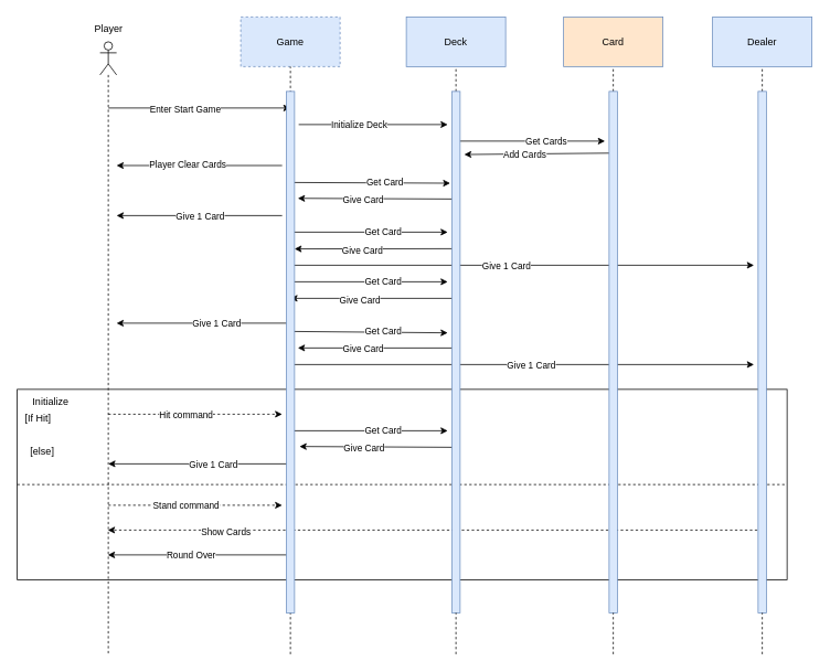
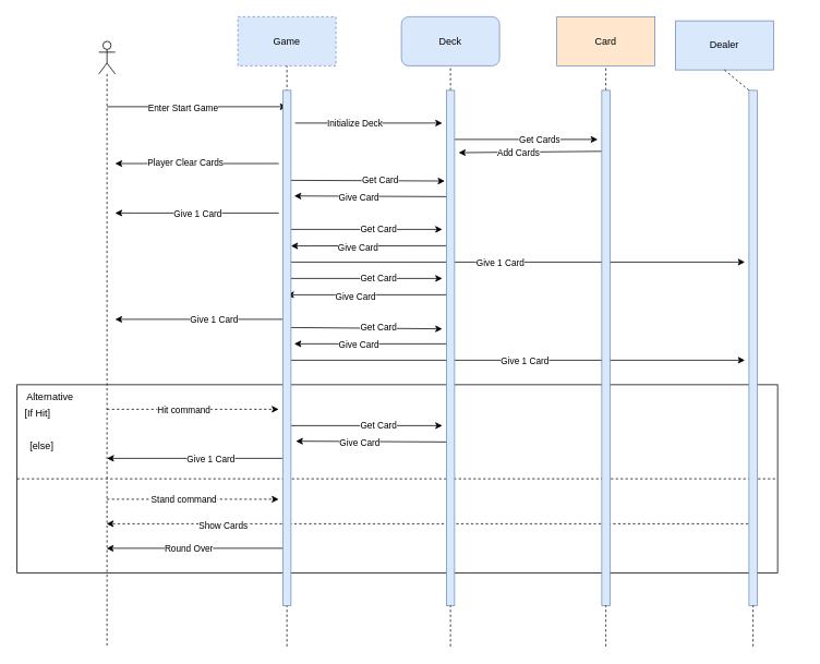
  <mxCell id="0" />
  <mxCell id="1" parent="0" />
  <mxCell id="2" value="" style="group" vertex="1" connectable="0" parent="1"><mxGeometry x="20" y="470" width="930" height="230" as="geometry" /></mxCell>
  <mxCell id="3" value="" style="rounded=0;whiteSpace=wrap;html=1;" vertex="1" parent="2"><mxGeometry width="930" height="230" as="geometry" /></mxCell>
- <mxCell id="4" value="Initialize" style="text;html=1;align=center;verticalAlign=middle;resizable=0;points=[];autosize=1;strokeColor=none;fillColor=none;" vertex="1" parent="2"><mxGeometry width="80" height="30" as="geometry" /></mxCell>
+ <mxCell id="4" value="Alternative" style="text;html=1;align=center;verticalAlign=middle;resizable=0;points=[];autosize=1;strokeColor=none;fillColor=none;" vertex="1" parent="2"><mxGeometry width="80" height="30" as="geometry" /></mxCell>
  <mxCell id="5" value="[If Hit]" style="text;html=1;align=center;verticalAlign=middle;resizable=0;points=[];autosize=1;strokeColor=none;fillColor=none;" vertex="1" parent="2"><mxGeometry y="20" width="50" height="30" as="geometry" /></mxCell>
  <mxCell id="6" value="[else]" style="text;html=1;align=center;verticalAlign=middle;resizable=0;points=[];autosize=1;strokeColor=none;fillColor=none;" vertex="1" parent="2"><mxGeometry x="5" y="60" width="50" height="30" as="geometry" /></mxCell>
  <mxCell id="7" value="" style="endArrow=none;dashed=1;html=1;rounded=0;entryX=1;entryY=0.5;entryDx=0;entryDy=0;exitX=0;exitY=0.5;exitDx=0;exitDy=0;" edge="1" parent="2" source="3" target="3"><mxGeometry width="50" height="50" relative="1" as="geometry"><mxPoint x="-80" y="410" as="sourcePoint" /><mxPoint x="490" y="350" as="targetPoint" /></mxGeometry></mxCell>
  <mxCell id="8" value="" style="html=1;labelBackgroundColor=#ffffff;startArrow=none;startFill=0;startSize=6;endArrow=classic;endFill=1;endSize=6;jettySize=auto;orthogonalLoop=1;strokeWidth=1;dashed=1;fontSize=14;rounded=0;" edge="1" parent="2"><mxGeometry width="60" height="60" relative="1" as="geometry"><mxPoint x="110" y="30" as="sourcePoint" /><mxPoint x="320" y="30" as="targetPoint" /></mxGeometry></mxCell>
  <mxCell id="9" value="Hit command" style="edgeLabel;html=1;align=center;verticalAlign=middle;resizable=0;points=[];" vertex="1" connectable="0" parent="8"><mxGeometry x="0.4" y="-1" relative="1" as="geometry"><mxPoint x="-54" y="-1" as="offset" /></mxGeometry></mxCell>
  <mxCell id="10" value="" style="endArrow=classic;html=1;rounded=0;" edge="1" parent="2"><mxGeometry width="50" height="50" relative="1" as="geometry"><mxPoint x="330" y="50" as="sourcePoint" /><mxPoint x="520" y="50" as="targetPoint" /></mxGeometry></mxCell>
  <mxCell id="11" value="Get Card" style="edgeLabel;html=1;align=center;verticalAlign=middle;resizable=0;points=[];" vertex="1" connectable="0" parent="10"><mxGeometry x="0.17" y="1" relative="1" as="geometry"><mxPoint as="offset" /></mxGeometry></mxCell>
  <mxCell id="12" value="" style="endArrow=classic;html=1;rounded=0;entryX=1.6;entryY=0.681;entryDx=0;entryDy=0;entryPerimeter=0;" edge="1" parent="2" target="66"><mxGeometry width="50" height="50" relative="1" as="geometry"><mxPoint x="530" y="70" as="sourcePoint" /><mxPoint x="330" y="70" as="targetPoint" /></mxGeometry></mxCell>
  <mxCell id="13" value="Give Card" style="edgeLabel;html=1;align=center;verticalAlign=middle;resizable=0;points=[];" vertex="1" connectable="0" parent="12"><mxGeometry x="0.17" y="1" relative="1" as="geometry"><mxPoint as="offset" /></mxGeometry></mxCell>
  <mxCell id="14" value="" style="endArrow=classic;html=1;rounded=0;" edge="1" parent="2"><mxGeometry width="50" height="50" relative="1" as="geometry"><mxPoint x="330" y="90" as="sourcePoint" /><mxPoint x="110" y="90" as="targetPoint" /></mxGeometry></mxCell>
  <mxCell id="15" value="Give 1 Card" style="edgeLabel;html=1;align=center;verticalAlign=middle;resizable=0;points=[];" vertex="1" connectable="0" parent="14"><mxGeometry x="-0.235" relative="1" as="geometry"><mxPoint x="-10" as="offset" /></mxGeometry></mxCell>
  <mxCell id="16" value="" style="html=1;labelBackgroundColor=#ffffff;startArrow=none;startFill=0;startSize=6;endArrow=classic;endFill=1;endSize=6;jettySize=auto;orthogonalLoop=1;strokeWidth=1;dashed=1;fontSize=14;rounded=0;" edge="1" parent="2"><mxGeometry width="60" height="60" relative="1" as="geometry"><mxPoint x="110" y="140" as="sourcePoint" /><mxPoint x="320" y="140" as="targetPoint" /></mxGeometry></mxCell>
  <mxCell id="17" value="Stand command" style="edgeLabel;html=1;align=center;verticalAlign=middle;resizable=0;points=[];" vertex="1" connectable="0" parent="16"><mxGeometry x="0.4" y="-1" relative="1" as="geometry"><mxPoint x="-54" y="-1" as="offset" /></mxGeometry></mxCell>
  <mxCell id="18" value="" style="endArrow=classic;html=1;rounded=0;" edge="1" parent="2" target="20"><mxGeometry width="50" height="50" relative="1" as="geometry"><mxPoint x="330" y="200" as="sourcePoint" /><mxPoint x="250" y="200" as="targetPoint" /></mxGeometry></mxCell>
  <mxCell id="19" value="Round Over" style="edgeLabel;html=1;align=center;verticalAlign=middle;resizable=0;points=[];" vertex="1" connectable="0" parent="18"><mxGeometry x="0.098" y="-1" relative="1" as="geometry"><mxPoint as="offset" /></mxGeometry></mxCell>
  <mxCell id="20" value="" style="shape=umlLifeline;participant=umlActor;perimeter=lifelinePerimeter;whiteSpace=wrap;html=1;container=1;collapsible=0;recursiveResize=0;verticalAlign=top;spacingTop=36;outlineConnect=0;" parent="1" vertex="1"><mxGeometry x="120" y="50" width="20" height="740" as="geometry" /></mxCell>
- <mxCell id="21" value="Player" style="text;html=1;align=center;verticalAlign=middle;resizable=0;points=[];autosize=1;strokeColor=none;fillColor=none;" parent="1" vertex="1"><mxGeometry x="100" y="20" width="60" height="30" as="geometry" /></mxCell>
  <mxCell id="22" value="Game" style="rounded=0;whiteSpace=wrap;html=1;fillColor=#dae8fc;strokeColor=#6c8ebf;dashed=1;" vertex="1" parent="1"><mxGeometry x="290" y="20" width="120" height="60" as="geometry" /></mxCell>
- <mxCell id="23" value="Dealer" style="whiteSpace=wrap;html=1;rounded=0;fillColor=#dae8fc;strokeColor=#6c8ebf;" vertex="1" parent="1"><mxGeometry x="860" y="20" width="120" height="60" as="geometry" /></mxCell>
+ <mxCell id="23" value="Dealer" style="whiteSpace=wrap;html=1;rounded=0;fillColor=#dae8fc;strokeColor=#6c8ebf;" vertex="1" parent="1"><mxGeometry x="825" y="25" width="120" height="60" as="geometry" /></mxCell>
  <mxCell id="24" value="" style="endArrow=none;dashed=1;html=1;rounded=0;entryX=0.5;entryY=1;entryDx=0;entryDy=0;" edge="1" parent="1" target="22"><mxGeometry width="50" height="50" relative="1" as="geometry"><mxPoint x="350" y="790" as="sourcePoint" /><mxPoint x="490" y="290" as="targetPoint" /><Array as="points"><mxPoint x="350" y="180" /></Array></mxGeometry></mxCell>
  <mxCell id="25" value="" style="endArrow=none;dashed=1;html=1;rounded=0;entryX=0.5;entryY=1;entryDx=0;entryDy=0;startArrow=none;" edge="1" parent="1" source="71" target="23"><mxGeometry width="50" height="50" relative="1" as="geometry"><mxPoint x="920" y="790" as="sourcePoint" /><mxPoint x="550" y="100" as="targetPoint" /></mxGeometry></mxCell>
  <mxCell id="26" value="" style="endArrow=classic;html=1;rounded=0;" edge="1" parent="1"><mxGeometry width="50" height="50" relative="1" as="geometry"><mxPoint x="130" y="130" as="sourcePoint" /><mxPoint x="350" y="130" as="targetPoint" /></mxGeometry></mxCell>
  <mxCell id="27" value="Enter Start Game" style="edgeLabel;html=1;align=center;verticalAlign=middle;resizable=0;points=[];" vertex="1" connectable="0" parent="26"><mxGeometry x="-0.164" y="-1" relative="1" as="geometry"><mxPoint as="offset" /></mxGeometry></mxCell>
  <mxCell id="28" value="" style="endArrow=classic;html=1;rounded=0;" edge="1" parent="1"><mxGeometry width="50" height="50" relative="1" as="geometry"><mxPoint x="360" y="150" as="sourcePoint" /><mxPoint x="540" y="150" as="targetPoint" /></mxGeometry></mxCell>
  <mxCell id="29" value="Initialize Deck" style="edgeLabel;html=1;align=center;verticalAlign=middle;resizable=0;points=[];" vertex="1" connectable="0" parent="28"><mxGeometry x="-0.2" relative="1" as="geometry"><mxPoint as="offset" /></mxGeometry></mxCell>
  <mxCell id="30" value="" style="endArrow=classic;html=1;rounded=0;" edge="1" parent="1"><mxGeometry width="50" height="50" relative="1" as="geometry"><mxPoint x="340" y="199.5" as="sourcePoint" /><mxPoint x="140" y="199.5" as="targetPoint" /></mxGeometry></mxCell>
  <mxCell id="31" value="Player Clear Cards" style="edgeLabel;html=1;align=center;verticalAlign=middle;resizable=0;points=[];" vertex="1" connectable="0" parent="30"><mxGeometry x="0.152" y="-1" relative="1" as="geometry"><mxPoint as="offset" /></mxGeometry></mxCell>
  <mxCell id="32" value="" style="endArrow=classic;html=1;rounded=0;" edge="1" parent="1"><mxGeometry width="50" height="50" relative="1" as="geometry"><mxPoint x="340" y="260" as="sourcePoint" /><mxPoint x="140" y="260" as="targetPoint" /></mxGeometry></mxCell>
  <mxCell id="33" value="Give 1 Card" style="edgeLabel;html=1;align=center;verticalAlign=middle;resizable=0;points=[];" vertex="1" connectable="0" parent="32"><mxGeometry x="-0.235" relative="1" as="geometry"><mxPoint x="-23" as="offset" /></mxGeometry></mxCell>
  <mxCell id="34" value="" style="endArrow=classic;html=1;rounded=0;" edge="1" parent="1"><mxGeometry width="50" height="50" relative="1" as="geometry"><mxPoint x="350" y="320" as="sourcePoint" /><mxPoint x="910" y="320" as="targetPoint" /></mxGeometry></mxCell>
  <mxCell id="35" value="Give 1 Card" style="edgeLabel;html=1;align=center;verticalAlign=middle;resizable=0;points=[];" vertex="1" connectable="0" parent="34"><mxGeometry x="-0.235" relative="1" as="geometry"><mxPoint x="46" as="offset" /></mxGeometry></mxCell>
  <mxCell id="36" value="" style="endArrow=classic;html=1;rounded=0;" edge="1" parent="1"><mxGeometry width="50" height="50" relative="1" as="geometry"><mxPoint x="350" y="390" as="sourcePoint" /><mxPoint x="140" y="390" as="targetPoint" /></mxGeometry></mxCell>
  <mxCell id="37" value="Give 1 Card" style="edgeLabel;html=1;align=center;verticalAlign=middle;resizable=0;points=[];" vertex="1" connectable="0" parent="36"><mxGeometry x="-0.235" relative="1" as="geometry"><mxPoint x="-10" as="offset" /></mxGeometry></mxCell>
  <mxCell id="38" value="" style="endArrow=classic;html=1;rounded=0;" edge="1" parent="1"><mxGeometry width="50" height="50" relative="1" as="geometry"><mxPoint x="350" y="440" as="sourcePoint" /><mxPoint x="910" y="440" as="targetPoint" /></mxGeometry></mxCell>
  <mxCell id="39" value="Give 1 Card" style="edgeLabel;html=1;align=center;verticalAlign=middle;resizable=0;points=[];" vertex="1" connectable="0" parent="38"><mxGeometry x="-0.235" relative="1" as="geometry"><mxPoint x="76" as="offset" /></mxGeometry></mxCell>
- <mxCell id="40" value="Deck" style="whiteSpace=wrap;html=1;rounded=0;fillColor=#dae8fc;strokeColor=#6c8ebf;" vertex="1" parent="1"><mxGeometry x="490" y="20" width="120" height="60" as="geometry" /></mxCell>
+ <mxCell id="40" value="Deck" style="whiteSpace=wrap;html=1;fillColor=#dae8fc;strokeColor=#6c8ebf;rounded=1;" vertex="1" parent="1"><mxGeometry x="490" y="20" width="120" height="60" as="geometry" /></mxCell>
  <mxCell id="41" value="" style="endArrow=none;dashed=1;html=1;rounded=0;entryX=0.5;entryY=1;entryDx=0;entryDy=0;startArrow=none;" edge="1" parent="1" source="67" target="40"><mxGeometry width="50" height="50" relative="1" as="geometry"><mxPoint x="550" y="790" as="sourcePoint" /><mxPoint x="550" y="110" as="targetPoint" /></mxGeometry></mxCell>
  <mxCell id="42" value="" style="endArrow=classic;html=1;rounded=0;" edge="1" parent="1"><mxGeometry width="50" height="50" relative="1" as="geometry"><mxPoint x="550" y="170" as="sourcePoint" /><mxPoint x="730" y="170" as="targetPoint" /></mxGeometry></mxCell>
  <mxCell id="43" value="Get Cards" style="edgeLabel;html=1;align=center;verticalAlign=middle;resizable=0;points=[];" vertex="1" connectable="0" parent="42"><mxGeometry x="0.2" y="1" relative="1" as="geometry"><mxPoint as="offset" /></mxGeometry></mxCell>
  <mxCell id="44" value="Card" style="whiteSpace=wrap;html=1;rounded=0;fillColor=#ffe6cc;strokeColor=#6c8ebf;" vertex="1" parent="1"><mxGeometry x="680" y="20" width="120" height="60" as="geometry" /></mxCell>
  <mxCell id="45" value="" style="endArrow=none;dashed=1;html=1;rounded=0;entryX=0.5;entryY=1;entryDx=0;entryDy=0;startArrow=none;" edge="1" parent="1" target="44" source="69"><mxGeometry width="50" height="50" relative="1" as="geometry"><mxPoint x="740" y="790" as="sourcePoint" /><mxPoint x="740" y="110" as="targetPoint" /></mxGeometry></mxCell>
  <mxCell id="46" value="" style="endArrow=classic;html=1;rounded=0;entryX=1.5;entryY=0.121;entryDx=0;entryDy=0;entryPerimeter=0;" edge="1" parent="1" target="67"><mxGeometry width="50" height="50" relative="1" as="geometry"><mxPoint x="740" y="184.5" as="sourcePoint" /><mxPoint x="550" y="185" as="targetPoint" /></mxGeometry></mxCell>
  <mxCell id="47" value="Add Cards" style="edgeLabel;html=1;align=center;verticalAlign=middle;resizable=0;points=[];" vertex="1" connectable="0" parent="46"><mxGeometry x="0.2" y="1" relative="1" as="geometry"><mxPoint as="offset" /></mxGeometry></mxCell>
  <mxCell id="48" value="" style="endArrow=classic;html=1;rounded=0;entryX=-0.2;entryY=0.176;entryDx=0;entryDy=0;entryPerimeter=0;" edge="1" parent="1" target="67"><mxGeometry width="50" height="50" relative="1" as="geometry"><mxPoint x="350" y="220" as="sourcePoint" /><mxPoint x="550" y="220" as="targetPoint" /></mxGeometry></mxCell>
  <mxCell id="49" value="Get Card" style="edgeLabel;html=1;align=center;verticalAlign=middle;resizable=0;points=[];" vertex="1" connectable="0" parent="48"><mxGeometry x="0.17" y="1" relative="1" as="geometry"><mxPoint as="offset" /></mxGeometry></mxCell>
  <mxCell id="50" value="" style="endArrow=classic;html=1;rounded=0;entryX=1.4;entryY=0.205;entryDx=0;entryDy=0;entryPerimeter=0;" edge="1" parent="1" target="66"><mxGeometry width="50" height="50" relative="1" as="geometry"><mxPoint x="550" y="240" as="sourcePoint" /><mxPoint x="350" y="240" as="targetPoint" /></mxGeometry></mxCell>
  <mxCell id="51" value="Give Card" style="edgeLabel;html=1;align=center;verticalAlign=middle;resizable=0;points=[];" vertex="1" connectable="0" parent="50"><mxGeometry x="0.17" y="1" relative="1" as="geometry"><mxPoint as="offset" /></mxGeometry></mxCell>
  <mxCell id="52" value="" style="endArrow=classic;html=1;rounded=0;" edge="1" parent="1"><mxGeometry width="50" height="50" relative="1" as="geometry"><mxPoint x="350" y="280" as="sourcePoint" /><mxPoint x="540" y="280" as="targetPoint" /></mxGeometry></mxCell>
  <mxCell id="53" value="Get Card" style="edgeLabel;html=1;align=center;verticalAlign=middle;resizable=0;points=[];" vertex="1" connectable="0" parent="52"><mxGeometry x="0.17" y="1" relative="1" as="geometry"><mxPoint as="offset" /></mxGeometry></mxCell>
  <mxCell id="54" value="" style="endArrow=classic;html=1;rounded=0;entryX=1;entryY=0.302;entryDx=0;entryDy=0;entryPerimeter=0;" edge="1" parent="1" target="66"><mxGeometry width="50" height="50" relative="1" as="geometry"><mxPoint x="550" y="300" as="sourcePoint" /><mxPoint x="360" y="300" as="targetPoint" /></mxGeometry></mxCell>
  <mxCell id="55" value="Give Card" style="edgeLabel;html=1;align=center;verticalAlign=middle;resizable=0;points=[];" vertex="1" connectable="0" parent="54"><mxGeometry x="0.17" y="1" relative="1" as="geometry"><mxPoint as="offset" /></mxGeometry></mxCell>
  <mxCell id="56" value="" style="endArrow=classic;html=1;rounded=0;" edge="1" parent="1"><mxGeometry width="50" height="50" relative="1" as="geometry"><mxPoint x="350" y="340" as="sourcePoint" /><mxPoint x="540" y="340" as="targetPoint" /></mxGeometry></mxCell>
  <mxCell id="57" value="Get Card" style="edgeLabel;html=1;align=center;verticalAlign=middle;resizable=0;points=[];" vertex="1" connectable="0" parent="56"><mxGeometry x="0.17" y="1" relative="1" as="geometry"><mxPoint as="offset" /></mxGeometry></mxCell>
  <mxCell id="58" value="" style="endArrow=classic;html=1;rounded=0;" edge="1" parent="1"><mxGeometry width="50" height="50" relative="1" as="geometry"><mxPoint x="550" y="360" as="sourcePoint" /><mxPoint x="350" y="360" as="targetPoint" /></mxGeometry></mxCell>
  <mxCell id="59" value="Give Card" style="edgeLabel;html=1;align=center;verticalAlign=middle;resizable=0;points=[];" vertex="1" connectable="0" parent="58"><mxGeometry x="0.17" y="1" relative="1" as="geometry"><mxPoint as="offset" /></mxGeometry></mxCell>
  <mxCell id="60" value="" style="endArrow=classic;html=1;rounded=0;entryX=-0.5;entryY=0.463;entryDx=0;entryDy=0;entryPerimeter=0;" edge="1" parent="1" target="67"><mxGeometry width="50" height="50" relative="1" as="geometry"><mxPoint x="350" y="400" as="sourcePoint" /><mxPoint x="550" y="400" as="targetPoint" /></mxGeometry></mxCell>
  <mxCell id="61" value="Get Card" style="edgeLabel;html=1;align=center;verticalAlign=middle;resizable=0;points=[];" vertex="1" connectable="0" parent="60"><mxGeometry x="0.17" y="1" relative="1" as="geometry"><mxPoint as="offset" /></mxGeometry></mxCell>
  <mxCell id="62" value="" style="endArrow=classic;html=1;rounded=0;entryX=1.4;entryY=0.492;entryDx=0;entryDy=0;entryPerimeter=0;" edge="1" parent="1" target="66"><mxGeometry width="50" height="50" relative="1" as="geometry"><mxPoint x="550" y="420" as="sourcePoint" /><mxPoint x="350" y="420" as="targetPoint" /></mxGeometry></mxCell>
  <mxCell id="63" value="Give Card" style="edgeLabel;html=1;align=center;verticalAlign=middle;resizable=0;points=[];" vertex="1" connectable="0" parent="62"><mxGeometry x="0.17" y="1" relative="1" as="geometry"><mxPoint as="offset" /></mxGeometry></mxCell>
  <mxCell id="64" value="" style="html=1;labelBackgroundColor=#ffffff;startArrow=none;startFill=0;startSize=6;endArrow=classic;endFill=1;endSize=6;jettySize=auto;orthogonalLoop=1;strokeWidth=1;dashed=1;fontSize=14;rounded=0;" edge="1" parent="1" target="20"><mxGeometry width="60" height="60" relative="1" as="geometry"><mxPoint x="920" y="640" as="sourcePoint" /><mxPoint x="530" y="350" as="targetPoint" /></mxGeometry></mxCell>
  <mxCell id="65" value="Show Cards" style="edgeLabel;html=1;align=center;verticalAlign=middle;resizable=0;points=[];" vertex="1" connectable="0" parent="64"><mxGeometry x="0.642" y="1" relative="1" as="geometry"><mxPoint as="offset" /></mxGeometry></mxCell>
  <mxCell id="66" value="" style="html=1;points=[];perimeter=orthogonalPerimeter;fillColor=#dae8fc;strokeColor=#6c8ebf;" vertex="1" parent="1"><mxGeometry x="345" y="110" width="10" height="630" as="geometry" /></mxCell>
  <mxCell id="67" value="" style="html=1;points=[];perimeter=orthogonalPerimeter;fillColor=#dae8fc;strokeColor=#6c8ebf;" vertex="1" parent="1"><mxGeometry x="545" y="110" width="10" height="630" as="geometry" /></mxCell>
  <mxCell id="68" value="" style="endArrow=none;dashed=1;html=1;rounded=0;entryX=0.5;entryY=1;entryDx=0;entryDy=0;" edge="1" parent="1" target="67"><mxGeometry width="50" height="50" relative="1" as="geometry"><mxPoint x="550" y="790" as="sourcePoint" /><mxPoint x="550" y="80" as="targetPoint" /></mxGeometry></mxCell>
  <mxCell id="69" value="" style="html=1;points=[];perimeter=orthogonalPerimeter;fillColor=#dae8fc;strokeColor=#6c8ebf;" vertex="1" parent="1"><mxGeometry x="735" y="110" width="10" height="630" as="geometry" /></mxCell>
  <mxCell id="70" value="" style="endArrow=none;dashed=1;html=1;rounded=0;entryX=0.5;entryY=1;entryDx=0;entryDy=0;" edge="1" parent="1" target="69"><mxGeometry width="50" height="50" relative="1" as="geometry"><mxPoint x="740" y="790" as="sourcePoint" /><mxPoint x="740" y="80" as="targetPoint" /></mxGeometry></mxCell>
  <mxCell id="71" value="" style="html=1;points=[];perimeter=orthogonalPerimeter;fillColor=#dae8fc;strokeColor=#6c8ebf;" vertex="1" parent="1"><mxGeometry x="915" y="110" width="10" height="630" as="geometry" /></mxCell>
  <mxCell id="72" value="" style="endArrow=none;dashed=1;html=1;rounded=0;entryX=0.5;entryY=1;entryDx=0;entryDy=0;" edge="1" parent="1" target="71"><mxGeometry width="50" height="50" relative="1" as="geometry"><mxPoint x="920" y="790" as="sourcePoint" /><mxPoint x="920" y="80" as="targetPoint" /></mxGeometry></mxCell>
